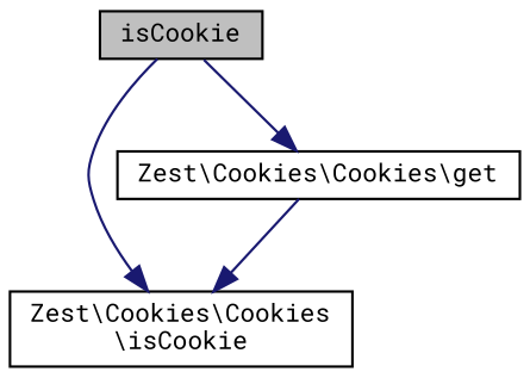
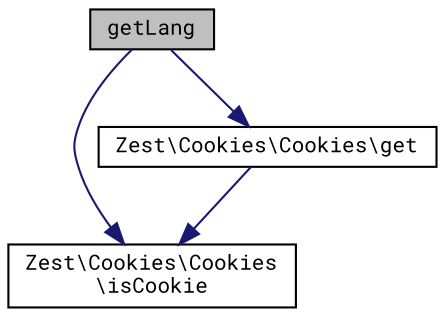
  digraph {
    rankdir=TB
    fontname="Roboto Mono"
    node [color=black fillcolor=white fontname="Roboto Mono" fontsize=10 shape=record style=filled]
    edge [color=midnightblue fontname="Roboto Mono" fontsize=10 labelfontname=Helvetica labelfontsize=10 style=solid]
-   n1 [fillcolor=grey75 fontcolor=black height=0.2 label=isCookie width=0.4]
+   n1 [fillcolor=grey75 fontcolor=black height=0.2 label=getLang width=0.4]
    n2 [height=0.2 label="Zest\\Cookies\\Cookies\l\\isCookie" width=0.4]
    n3 [height=0.2 label="Zest\\Cookies\\Cookies\\get" width=0.4]
    n1 -> n2
    n1 -> n3
    n3 -> n2
  }
